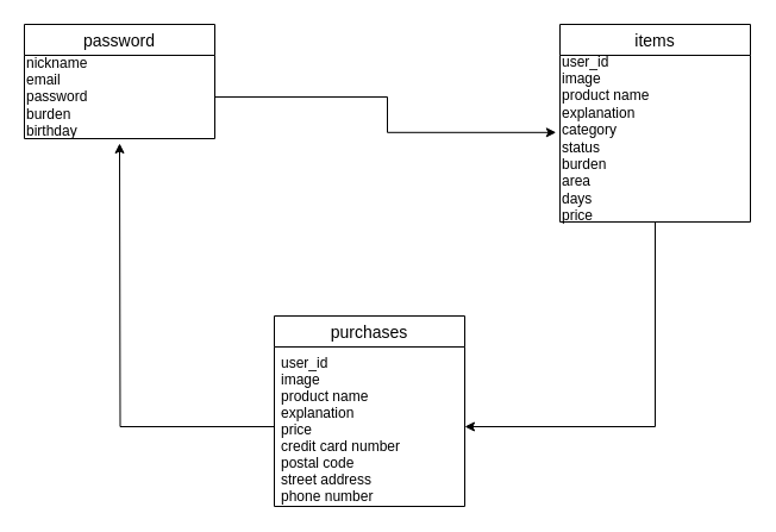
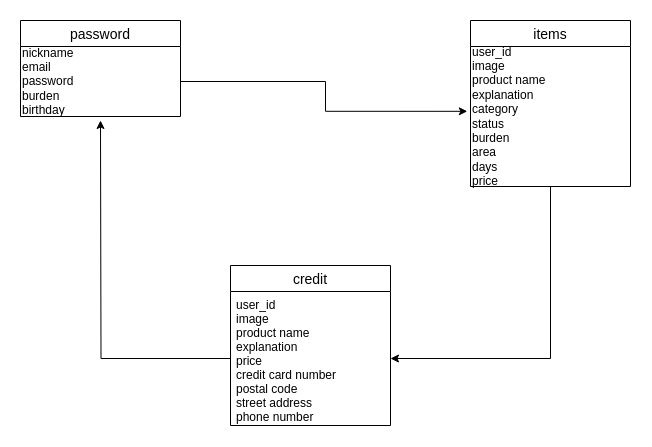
  <mxCell id="0" />
  <mxCell id="1" parent="0" />
  <mxCell id="2" value="items" style="swimlane;fontStyle=0;childLayout=stackLayout;horizontal=1;startSize=26;horizontalStack=0;resizeParent=1;resizeParentMax=0;resizeLast=0;collapsible=1;marginBottom=0;align=center;fontSize=14;rotation=0;" vertex="1" parent="1"><mxGeometry x="470" y="20" width="160" height="166" as="geometry" /></mxCell>
  <mxCell id="3" value="user_id&lt;br&gt;image&lt;br&gt;product name&lt;br&gt;explanation&lt;br&gt;category&lt;br&gt;status&lt;br&gt;burden&lt;br&gt;area&lt;br&gt;days&lt;br&gt;price" style="text;html=1;align=left;verticalAlign=middle;resizable=0;points=[];autosize=1;" vertex="1" parent="2"><mxGeometry y="26" width="160" height="140" as="geometry" /></mxCell>
  <mxCell id="4" value="password" style="swimlane;fontStyle=0;childLayout=stackLayout;horizontal=1;startSize=26;horizontalStack=0;resizeParent=1;resizeParentMax=0;resizeLast=0;collapsible=1;marginBottom=0;align=center;fontSize=14;" vertex="1" parent="1"><mxGeometry x="20" y="20" width="160" height="96" as="geometry"><mxRectangle x="20" y="230" width="50" height="26" as="alternateBounds" /></mxGeometry></mxCell>
  <mxCell id="5" value="nickname&lt;br&gt;email&lt;br&gt;password&lt;br&gt;burden&lt;br&gt;birthday" style="text;html=1;align=left;verticalAlign=middle;resizable=0;points=[];autosize=1;" vertex="1" parent="4"><mxGeometry y="26" width="160" height="70" as="geometry" /></mxCell>
- <mxCell id="6" value="purchases" style="swimlane;fontStyle=0;childLayout=stackLayout;horizontal=1;startSize=26;horizontalStack=0;resizeParent=1;resizeParentMax=0;resizeLast=0;collapsible=1;marginBottom=0;align=center;fontSize=14;" vertex="1" parent="1"><mxGeometry x="230" y="265" width="160" height="160" as="geometry" /></mxCell>
+ <mxCell id="6" value="credit" style="swimlane;fontStyle=0;childLayout=stackLayout;horizontal=1;startSize=26;horizontalStack=0;resizeParent=1;resizeParentMax=0;resizeLast=0;collapsible=1;marginBottom=0;align=center;fontSize=14;" vertex="1" parent="1"><mxGeometry x="230" y="265" width="160" height="160" as="geometry" /></mxCell>
  <mxCell id="7" value="user_id&#10;image&#10;product name&#10;explanation&#10;price&#10;credit card number&#10;postal code&#10;street address&#10;phone number" style="text;strokeColor=none;fillColor=none;spacingLeft=4;spacingRight=4;overflow=hidden;rotatable=0;points=[[0,0.5],[1,0.5]];portConstraint=eastwest;fontSize=12;" vertex="1" parent="6"><mxGeometry y="26" width="160" height="134" as="geometry" /></mxCell>
  <mxCell id="8" style="edgeStyle=orthogonalEdgeStyle;rounded=0;orthogonalLoop=1;jettySize=auto;html=1;" edge="1" parent="1" source="7"><mxGeometry relative="1" as="geometry"><mxPoint x="100" y="120" as="targetPoint" /></mxGeometry></mxCell>
  <mxCell id="9" style="edgeStyle=orthogonalEdgeStyle;rounded=0;orthogonalLoop=1;jettySize=auto;html=1;entryX=-0.02;entryY=0.463;entryDx=0;entryDy=0;entryPerimeter=0;" edge="1" parent="1" source="5" target="3"><mxGeometry relative="1" as="geometry" /></mxCell>
  <mxCell id="10" style="edgeStyle=orthogonalEdgeStyle;rounded=0;orthogonalLoop=1;jettySize=auto;html=1;entryX=1;entryY=0.5;entryDx=0;entryDy=0;" edge="1" parent="1" source="3" target="7"><mxGeometry relative="1" as="geometry" /></mxCell>
